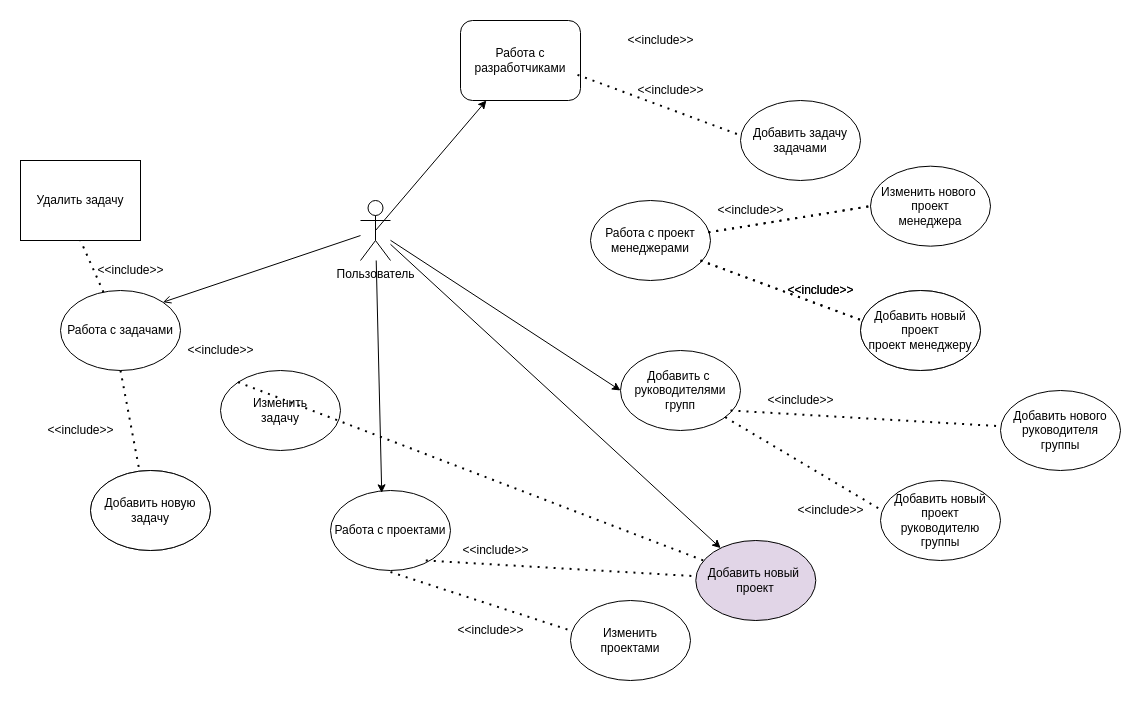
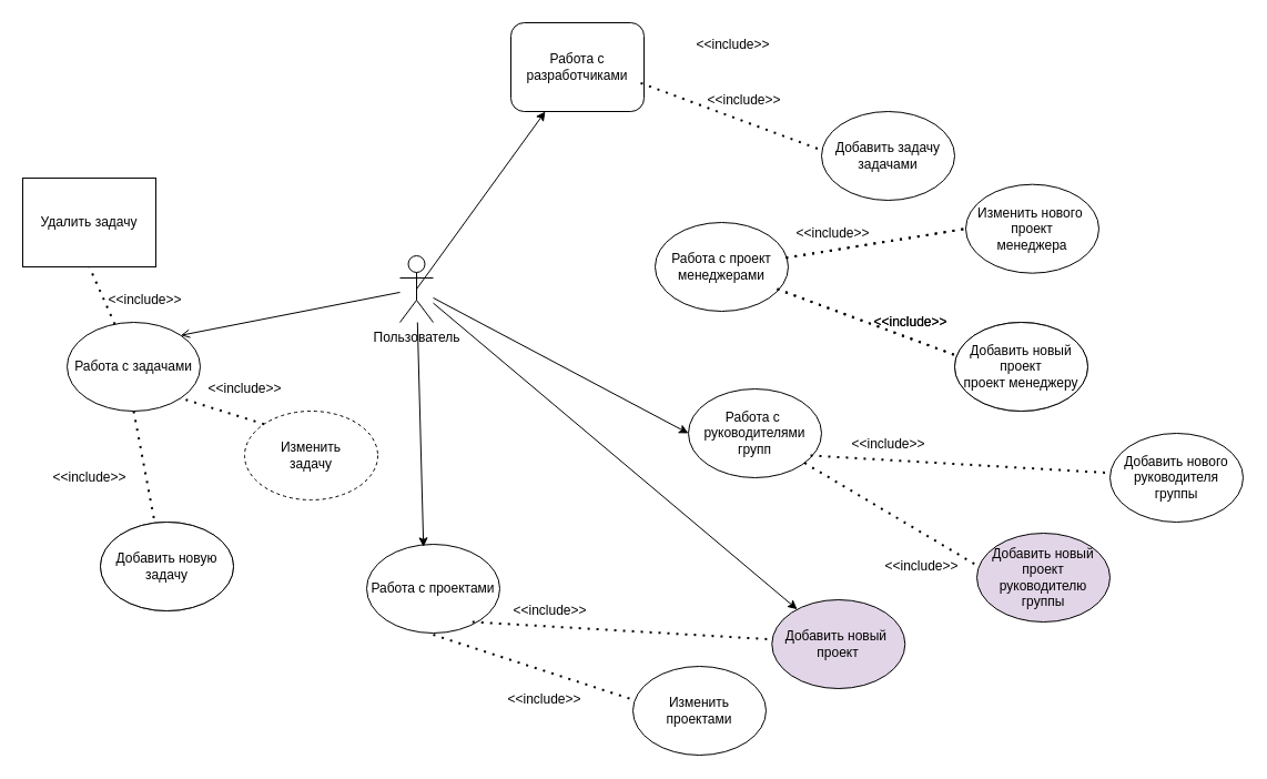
  <mxCell id="0" />
  <mxCell id="1" parent="0" />
- <mxCell id="2" value="Пользователь" style="shape=umlActor;verticalLabelPosition=bottom;verticalAlign=top;html=1;outlineConnect=0;" vertex="1" parent="1"><mxGeometry x="360" y="200" width="30" height="60" as="geometry" /></mxCell>
+ <mxCell id="2" value="Пользователь" style="shape=umlActor;verticalLabelPosition=bottom;verticalAlign=top;html=1;outlineConnect=0;" vertex="1" parent="1"><mxGeometry x="360" y="230" width="30" height="60" as="geometry" /></mxCell>
  <mxCell id="3" value="Работа с разработчиками" style="whiteSpace=wrap;html=1;rounded=1;" vertex="1" parent="1"><mxGeometry x="460" y="20" width="120" height="80" as="geometry" /></mxCell>
  <mxCell id="4" value="Работа с проект&lt;br&gt;менеджерами" style="ellipse;whiteSpace=wrap;html=1;" vertex="1" parent="1"><mxGeometry x="590" y="200" width="120" height="80" as="geometry" /></mxCell>
- <mxCell id="5" value="Добавить с&amp;nbsp;&lt;br&gt;руководителями&lt;br&gt;групп" style="ellipse;whiteSpace=wrap;html=1;" vertex="1" parent="1"><mxGeometry x="620" y="350" width="120" height="80" as="geometry" /></mxCell>
+ <mxCell id="5" value="Работа с&amp;nbsp;&lt;br&gt;руководителями&lt;br&gt;групп" style="ellipse;whiteSpace=wrap;html=1;" vertex="1" parent="1"><mxGeometry x="620" y="350" width="120" height="80" as="geometry" /></mxCell>
  <mxCell id="6" value="Работа с задачами" style="ellipse;whiteSpace=wrap;html=1;" vertex="1" parent="1"><mxGeometry x="60" y="290" width="120" height="80" as="geometry" /></mxCell>
  <mxCell id="7" value="Работа с проектами" style="ellipse;whiteSpace=wrap;html=1;" vertex="1" parent="1"><mxGeometry x="330" y="490" width="120" height="80" as="geometry" /></mxCell>
  <mxCell id="8" value="" style="endArrow=classic;html=1;exitX=0.5;exitY=0.5;exitDx=0;exitDy=0;exitPerimeter=0;" edge="1" parent="1" source="2" target="3"><mxGeometry width="50" height="50" relative="1" as="geometry"><mxPoint x="520" y="200" as="sourcePoint" /><mxPoint x="570" y="150" as="targetPoint" /></mxGeometry></mxCell>
  <mxCell id="9" value="Добавить задачу&lt;br&gt;задачами" style="ellipse;whiteSpace=wrap;html=1;" vertex="1" parent="1"><mxGeometry x="740" y="100" width="120" height="80" as="geometry" /></mxCell>
  <mxCell id="10" value="" style="endArrow=none;dashed=1;html=1;dashPattern=1 3;strokeWidth=2;entryX=-0.011;entryY=0.429;entryDx=0;entryDy=0;exitX=0.975;exitY=0.679;exitDx=0;exitDy=0;exitPerimeter=0;entryPerimeter=0;" edge="1" parent="1" source="3" target="9"><mxGeometry width="50" height="50" relative="1" as="geometry"><mxPoint x="658.68" y="105.2" as="sourcePoint" /><mxPoint x="720" y="60" as="targetPoint" /></mxGeometry></mxCell>
  <mxCell id="11" value="&amp;lt;&amp;lt;include&amp;gt;&amp;gt;" style="text;html=1;align=center;verticalAlign=middle;resizable=0;points=[];autosize=1;" vertex="1" parent="1"><mxGeometry x="620" y="30" width="80" height="20" as="geometry" /></mxCell>
  <mxCell id="12" value="&amp;lt;&amp;lt;include&amp;gt;&amp;gt;" style="text;html=1;align=center;verticalAlign=middle;resizable=0;points=[];autosize=1;" vertex="1" parent="1"><mxGeometry x="630" y="80" width="80" height="20" as="geometry" /></mxCell>
  <mxCell id="13" value="" style="endArrow=classic;html=1;" edge="1" parent="1" source="2" target="35"><mxGeometry width="50" height="50" relative="1" as="geometry"><mxPoint x="580" y="190" as="sourcePoint" /><mxPoint x="630" y="140" as="targetPoint" /></mxGeometry></mxCell>
  <mxCell id="14" value="Изменить нового&amp;nbsp;&lt;br&gt;проект&lt;br&gt;менеджера" style="ellipse;whiteSpace=wrap;html=1;" vertex="1" parent="1"><mxGeometry x="870" y="165.68" width="120" height="80" as="geometry" /></mxCell>
  <mxCell id="15" value="Добавить новый&lt;br&gt;проект&lt;br&gt;проект менеджеру" style="ellipse;whiteSpace=wrap;html=1;" vertex="1" parent="1"><mxGeometry x="860" y="290" width="120" height="80" as="geometry" /></mxCell>
  <mxCell id="16" value="" style="endArrow=none;dashed=1;html=1;dashPattern=1 3;strokeWidth=2;entryX=-0.011;entryY=0.429;entryDx=0;entryDy=0;exitX=0.975;exitY=0.679;exitDx=0;exitDy=0;exitPerimeter=0;entryPerimeter=0;" edge="1" parent="1"><mxGeometry width="50" height="50" relative="1" as="geometry"><mxPoint x="700" y="260" as="sourcePoint" /><mxPoint x="861.68" y="320" as="targetPoint" /></mxGeometry></mxCell>
  <mxCell id="17" value="&amp;lt;&amp;lt;include&amp;gt;&amp;gt;" style="text;html=1;align=center;verticalAlign=middle;resizable=0;points=[];autosize=1;" vertex="1" parent="1"><mxGeometry x="780" y="280" width="80" height="20" as="geometry" /></mxCell>
  <mxCell id="18" value="" style="endArrow=none;dashed=1;html=1;dashPattern=1 3;strokeWidth=2;entryX=0;entryY=0.5;entryDx=0;entryDy=0;exitX=0.982;exitY=0.398;exitDx=0;exitDy=0;exitPerimeter=0;" edge="1" parent="1" source="4" target="14"><mxGeometry width="50" height="50" relative="1" as="geometry"><mxPoint x="720" y="230" as="sourcePoint" /><mxPoint x="770" y="180" as="targetPoint" /></mxGeometry></mxCell>
  <mxCell id="19" value="&amp;lt;&amp;lt;include&amp;gt;&amp;gt;" style="text;html=1;align=center;verticalAlign=middle;resizable=0;points=[];autosize=1;" vertex="1" parent="1"><mxGeometry x="710" y="200" width="80" height="20" as="geometry" /></mxCell>
  <mxCell id="20" value="" style="endArrow=classic;html=1;entryX=0;entryY=0.5;entryDx=0;entryDy=0;" edge="1" parent="1" source="2" target="5"><mxGeometry width="50" height="50" relative="1" as="geometry"><mxPoint x="720" y="410" as="sourcePoint" /><mxPoint x="770" y="360" as="targetPoint" /></mxGeometry></mxCell>
  <mxCell id="21" value="Добавить новый&lt;br&gt;проект&lt;br&gt;проект менеджеру" style="ellipse;whiteSpace=wrap;html=1;" vertex="1" parent="1"><mxGeometry x="860" y="290" width="120" height="80" as="geometry" /></mxCell>
  <mxCell id="22" value="&amp;lt;&amp;lt;include&amp;gt;&amp;gt;" style="text;html=1;align=center;verticalAlign=middle;resizable=0;points=[];autosize=1;" vertex="1" parent="1"><mxGeometry x="780" y="280" width="80" height="20" as="geometry" /></mxCell>
  <mxCell id="23" value="" style="endArrow=none;dashed=1;html=1;dashPattern=1 3;strokeWidth=2;entryX=0;entryY=0.5;entryDx=0;entryDy=0;exitX=0.982;exitY=0.398;exitDx=0;exitDy=0;exitPerimeter=0;" edge="1" parent="1"><mxGeometry width="50" height="50" relative="1" as="geometry"><mxPoint x="707.84" y="231.84" as="sourcePoint" /><mxPoint x="870" y="205.68" as="targetPoint" /></mxGeometry></mxCell>
  <mxCell id="24" value="" style="endArrow=none;dashed=1;html=1;dashPattern=1 3;strokeWidth=2;entryX=-0.011;entryY=0.429;entryDx=0;entryDy=0;exitX=0.975;exitY=0.679;exitDx=0;exitDy=0;exitPerimeter=0;entryPerimeter=0;" edge="1" parent="1"><mxGeometry width="50" height="50" relative="1" as="geometry"><mxPoint x="700" y="260" as="sourcePoint" /><mxPoint x="861.68" y="320" as="targetPoint" /></mxGeometry></mxCell>
  <mxCell id="25" value="&amp;lt;&amp;lt;include&amp;gt;&amp;gt;" style="text;html=1;align=center;verticalAlign=middle;resizable=0;points=[];autosize=1;" vertex="1" parent="1"><mxGeometry x="760" y="390" width="80" height="20" as="geometry" /></mxCell>
- <mxCell id="26" value="Добавить новый&lt;br&gt;проект&lt;br&gt;руководителю&lt;br&gt;группы" style="ellipse;whiteSpace=wrap;html=1;" vertex="1" parent="1"><mxGeometry x="880" y="480" width="120" height="80" as="geometry" /></mxCell>
+ <mxCell id="26" value="Добавить новый&lt;br&gt;проект&lt;br&gt;руководителю&lt;br&gt;группы" style="ellipse;whiteSpace=wrap;html=1;fillColor=#e1d5e7;" vertex="1" parent="1"><mxGeometry x="880" y="480" width="120" height="80" as="geometry" /></mxCell>
  <mxCell id="27" value="&amp;lt;&amp;lt;include&amp;gt;&amp;gt;" style="text;html=1;align=center;verticalAlign=middle;resizable=0;points=[];autosize=1;" vertex="1" parent="1"><mxGeometry x="790" y="500" width="80" height="20" as="geometry" /></mxCell>
  <mxCell id="28" value="" style="endArrow=none;dashed=1;html=1;dashPattern=1 3;strokeWidth=2;exitX=0.982;exitY=0.398;exitDx=0;exitDy=0;exitPerimeter=0;" edge="1" parent="1"><mxGeometry width="50" height="50" relative="1" as="geometry"><mxPoint x="730" y="410" as="sourcePoint" /><mxPoint x="1021.08" y="426.92" as="targetPoint" /></mxGeometry></mxCell>
  <mxCell id="29" value="" style="endArrow=none;dashed=1;html=1;dashPattern=1 3;strokeWidth=2;entryX=-0.011;entryY=0.429;entryDx=0;entryDy=0;entryPerimeter=0;" edge="1" parent="1" source="5"><mxGeometry width="50" height="50" relative="1" as="geometry"><mxPoint x="720" y="450" as="sourcePoint" /><mxPoint x="881.68" y="510" as="targetPoint" /></mxGeometry></mxCell>
  <mxCell id="30" value="Добавить нового&lt;br&gt;руководителя&lt;br&gt;группы" style="ellipse;whiteSpace=wrap;html=1;" vertex="1" parent="1"><mxGeometry x="1000" y="390" width="120" height="80" as="geometry" /></mxCell>
  <mxCell id="31" value="" style="endArrow=open;html=1;entryX=1;entryY=0;entryDx=0;entryDy=0;" edge="1" parent="1" source="2" target="6"><mxGeometry width="50" height="50" relative="1" as="geometry"><mxPoint x="580" y="500" as="sourcePoint" /><mxPoint x="630" y="450" as="targetPoint" /></mxGeometry></mxCell>
  <mxCell id="32" value="" style="endArrow=classic;html=1;entryX=0.427;entryY=0.029;entryDx=0;entryDy=0;entryPerimeter=0;" edge="1" parent="1" source="2" target="7"><mxGeometry width="50" height="50" relative="1" as="geometry"><mxPoint x="340" y="380" as="sourcePoint" /><mxPoint x="390" y="330" as="targetPoint" /></mxGeometry></mxCell>
  <mxCell id="33" value="&amp;lt;&amp;lt;include&amp;gt;&amp;gt;" style="text;html=1;align=center;verticalAlign=middle;resizable=0;points=[];autosize=1;" vertex="1" parent="1"><mxGeometry x="455.29" y="540" width="80" height="20" as="geometry" /></mxCell>
  <mxCell id="34" value="" style="endArrow=none;dashed=1;html=1;dashPattern=1 3;strokeWidth=2;exitX=0.982;exitY=0.398;exitDx=0;exitDy=0;exitPerimeter=0;" edge="1" parent="1"><mxGeometry width="50" height="50" relative="1" as="geometry"><mxPoint x="425.29" y="560" as="sourcePoint" /><mxPoint x="716.37" y="576.92" as="targetPoint" /></mxGeometry></mxCell>
  <mxCell id="35" value="Добавить новый&amp;nbsp;&lt;br&gt;проект" style="ellipse;whiteSpace=wrap;html=1;fillColor=#e1d5e7;" vertex="1" parent="1"><mxGeometry x="695.29" y="540" width="120" height="80" as="geometry" /></mxCell>
  <mxCell id="36" value="&amp;lt;&amp;lt;include&amp;gt;&amp;gt;" style="text;html=1;align=center;verticalAlign=middle;resizable=0;points=[];autosize=1;" vertex="1" parent="1"><mxGeometry x="40" y="420" width="80" height="20" as="geometry" /></mxCell>
  <mxCell id="37" value="" style="endArrow=none;dashed=1;html=1;dashPattern=1 3;strokeWidth=2;exitX=0.982;exitY=0.398;exitDx=0;exitDy=0;exitPerimeter=0;entryX=0.216;entryY=0.074;entryDx=0;entryDy=0;entryPerimeter=0;" edge="1" parent="1" target="38"><mxGeometry width="50" height="50" relative="1" as="geometry"><mxPoint x="120" y="370" as="sourcePoint" /><mxPoint x="411.08" y="386.92" as="targetPoint" /><Array as="points"><mxPoint x="140" y="476" /></Array></mxGeometry></mxCell>
  <mxCell id="38" value="Добавить новую&lt;br&gt;задачу" style="ellipse;whiteSpace=wrap;html=1;" vertex="1" parent="1"><mxGeometry x="90" y="470" width="120" height="80" as="geometry" /></mxCell>
  <mxCell id="39" value="&amp;lt;&amp;lt;include&amp;gt;&amp;gt;" style="text;html=1;align=center;verticalAlign=middle;resizable=0;points=[];autosize=1;" vertex="1" parent="1"><mxGeometry x="450" y="620" width="80" height="20" as="geometry" /></mxCell>
  <mxCell id="40" value="" style="endArrow=none;dashed=1;html=1;dashPattern=1 3;strokeWidth=2;exitX=0.982;exitY=0.398;exitDx=0;exitDy=0;exitPerimeter=0;entryX=0;entryY=0.375;entryDx=0;entryDy=0;entryPerimeter=0;" edge="1" parent="1" target="41"><mxGeometry width="50" height="50" relative="1" as="geometry"><mxPoint x="390" y="571.54" as="sourcePoint" /><mxPoint x="681.08" y="588.46" as="targetPoint" /></mxGeometry></mxCell>
  <mxCell id="41" value="Изменить&lt;br&gt;проектами" style="ellipse;whiteSpace=wrap;html=1;" vertex="1" parent="1"><mxGeometry x="570" y="600" width="120" height="80" as="geometry" /></mxCell>
  <mxCell id="42" value="Добавить новую&lt;br&gt;задачу" style="ellipse;whiteSpace=wrap;html=1;" vertex="1" parent="1"><mxGeometry x="90" y="470" width="120" height="80" as="geometry" /></mxCell>
  <mxCell id="43" value="&amp;lt;&amp;lt;include&amp;gt;&amp;gt;" style="text;html=1;align=center;verticalAlign=middle;resizable=0;points=[];autosize=1;" vertex="1" parent="1"><mxGeometry x="180" y="340" width="80" height="20" as="geometry" /></mxCell>
- <mxCell id="44" value="Изменить&lt;br&gt;задачу" style="ellipse;whiteSpace=wrap;html=1;" vertex="1" parent="1"><mxGeometry x="220" y="370" width="120" height="80" as="geometry" /></mxCell>
- <mxCell id="45" value="" style="endArrow=none;dashed=1;html=1;dashPattern=1 3;strokeWidth=2;exitX=0;exitY=0;exitDx=0;exitDy=0;" edge="1" parent="1" source="44" target="35"><mxGeometry width="50" height="50" relative="1" as="geometry"><mxPoint x="360" y="540" as="sourcePoint" /><mxPoint x="410" y="490" as="targetPoint" /></mxGeometry></mxCell>
+ <mxCell id="44" value="Изменить&lt;br&gt;задачу" style="ellipse;whiteSpace=wrap;html=1;dashed=1;" vertex="1" parent="1"><mxGeometry x="220" y="370" width="120" height="80" as="geometry" /></mxCell>
+ <mxCell id="45" value="" style="endArrow=none;dashed=1;html=1;dashPattern=1 3;strokeWidth=2;entryX=1;entryY=1;entryDx=0;entryDy=0;exitX=0;exitY=0;exitDx=0;exitDy=0;" edge="1" parent="1" source="44" target="6"><mxGeometry width="50" height="50" relative="1" as="geometry"><mxPoint x="360" y="540" as="sourcePoint" /><mxPoint x="410" y="490" as="targetPoint" /></mxGeometry></mxCell>
  <mxCell id="46" value="Удалить задачу" style="whiteSpace=wrap;html=1;rounded=0;" vertex="1" parent="1"><mxGeometry x="20" y="160" width="120" height="80" as="geometry" /></mxCell>
  <mxCell id="47" value="" style="endArrow=none;dashed=1;html=1;dashPattern=1 3;strokeWidth=2;entryX=0.5;entryY=1;entryDx=0;entryDy=0;" edge="1" parent="1" source="6" target="46"><mxGeometry width="50" height="50" relative="1" as="geometry"><mxPoint x="360" y="300" as="sourcePoint" /><mxPoint x="410" y="250" as="targetPoint" /></mxGeometry></mxCell>
  <mxCell id="48" value="&amp;lt;&amp;lt;include&amp;gt;&amp;gt;" style="text;html=1;align=center;verticalAlign=middle;resizable=0;points=[];autosize=1;" vertex="1" parent="1"><mxGeometry x="90" y="260" width="80" height="20" as="geometry" /></mxCell>
